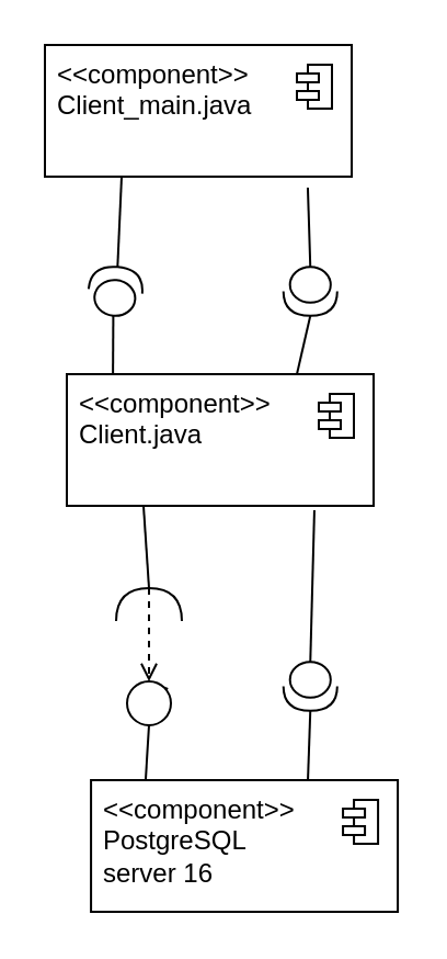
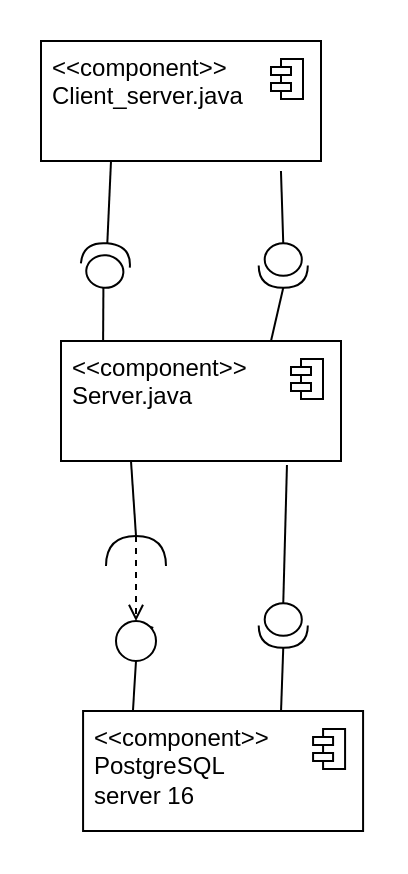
  <mxCell id="0" />
  <mxCell id="1" parent="0" />
  <mxCell id="2" value="" style="fontStyle=1;align=center;verticalAlign=top;childLayout=stackLayout;horizontal=1;horizontalStack=0;resizeParent=1;resizeParentMax=0;resizeLast=0;marginBottom=0;" vertex="1" parent="1"><mxGeometry x="20" y="20" width="140" height="60" as="geometry" /></mxCell>
- <mxCell id="3" value="&amp;lt;&amp;lt;component&amp;gt;&amp;gt;&lt;br&gt;Client_main.java" style="html=1;align=left;spacingLeft=4;verticalAlign=top;strokeColor=none;fillColor=none;" vertex="1" parent="2"><mxGeometry width="140" height="60" as="geometry" /></mxCell>
+ <mxCell id="3" value="&amp;lt;&amp;lt;component&amp;gt;&amp;gt;&lt;br&gt;Client_server.java" style="html=1;align=left;spacingLeft=4;verticalAlign=top;strokeColor=none;fillColor=none;" vertex="1" parent="2"><mxGeometry width="140" height="60" as="geometry" /></mxCell>
  <mxCell id="4" value="" style="shape=module;jettyWidth=10;jettyHeight=4;" vertex="1" parent="3"><mxGeometry x="1" width="16" height="20" relative="1" as="geometry"><mxPoint x="-25" y="9" as="offset" /></mxGeometry></mxCell>
  <mxCell id="5" value="" style="shape=providedRequiredInterface;html=1;verticalLabelPosition=bottom;rotation=-85;" vertex="1" parent="1"><mxGeometry x="41.04" y="120" width="22.27" height="24.56" as="geometry" /></mxCell>
  <mxCell id="6" value="" style="shape=requiredInterface;html=1;verticalLabelPosition=bottom;rotation=-90;" vertex="1" parent="1"><mxGeometry x="60" y="260" width="15" height="30" as="geometry" /></mxCell>
  <mxCell id="7" value="" style="endArrow=none;html=1;entryX=0.25;entryY=1;entryDx=0;entryDy=0;exitX=1;exitY=0.5;exitDx=0;exitDy=0;exitPerimeter=0;" edge="1" parent="1" source="5" target="3"><mxGeometry width="50" height="50" relative="1" as="geometry"><mxPoint x="70" y="130" as="sourcePoint" /><mxPoint x="120" y="80" as="targetPoint" /></mxGeometry></mxCell>
  <mxCell id="8" value="" style="endArrow=none;html=1;exitX=0;exitY=0.5;exitDx=0;exitDy=0;exitPerimeter=0;" edge="1" parent="1" source="5"><mxGeometry width="50" height="50" relative="1" as="geometry"><mxPoint x="70" y="130" as="sourcePoint" /><mxPoint x="51" y="180" as="targetPoint" /></mxGeometry></mxCell>
  <mxCell id="9" value="" style="fontStyle=1;align=center;verticalAlign=top;childLayout=stackLayout;horizontal=1;horizontalStack=0;resizeParent=1;resizeParentMax=0;resizeLast=0;marginBottom=0;" vertex="1" parent="1"><mxGeometry x="41.04" y="355" width="140" height="60" as="geometry" /></mxCell>
  <mxCell id="10" value="&amp;lt;&amp;lt;component&amp;gt;&amp;gt;&lt;br&gt;PostgreSQL&lt;br&gt;server 16" style="html=1;align=left;spacingLeft=4;verticalAlign=top;strokeColor=none;fillColor=none;" vertex="1" parent="9"><mxGeometry width="140" height="60" as="geometry" /></mxCell>
  <mxCell id="11" value="" style="shape=module;jettyWidth=10;jettyHeight=4;" vertex="1" parent="10"><mxGeometry x="1" width="16" height="20" relative="1" as="geometry"><mxPoint x="-25" y="9" as="offset" /></mxGeometry></mxCell>
  <mxCell id="12" value="" style="fontStyle=1;align=center;verticalAlign=top;childLayout=stackLayout;horizontal=1;horizontalStack=0;resizeParent=1;resizeParentMax=0;resizeLast=0;marginBottom=0;" vertex="1" parent="1"><mxGeometry x="30" y="170" width="140" height="60" as="geometry" /></mxCell>
- <mxCell id="13" value="&amp;lt;&amp;lt;component&amp;gt;&amp;gt;&lt;br&gt;Client.java" style="html=1;align=left;spacingLeft=4;verticalAlign=top;strokeColor=none;fillColor=none;" vertex="1" parent="12"><mxGeometry width="140" height="60" as="geometry" /></mxCell>
+ <mxCell id="13" value="&amp;lt;&amp;lt;component&amp;gt;&amp;gt;&lt;br&gt;Server.java" style="html=1;align=left;spacingLeft=4;verticalAlign=top;strokeColor=none;fillColor=none;" vertex="1" parent="12"><mxGeometry width="140" height="60" as="geometry" /></mxCell>
  <mxCell id="14" value="" style="shape=module;jettyWidth=10;jettyHeight=4;" vertex="1" parent="13"><mxGeometry x="1" width="16" height="20" relative="1" as="geometry"><mxPoint x="-25" y="9" as="offset" /></mxGeometry></mxCell>
  <mxCell id="15" value="" style="endArrow=none;html=1;exitX=0.25;exitY=1;exitDx=0;exitDy=0;entryX=1;entryY=0.5;entryDx=0;entryDy=0;entryPerimeter=0;" edge="1" parent="1" source="13" target="6"><mxGeometry width="50" height="50" relative="1" as="geometry"><mxPoint x="70" y="130" as="sourcePoint" /><mxPoint x="120" y="80" as="targetPoint" /></mxGeometry></mxCell>
  <mxCell id="16" value="" style="endArrow=open;dashed=1;html=1;exitX=1;exitY=0.5;exitDx=0;exitDy=0;exitPerimeter=0;endFill=0;" edge="1" parent="1" source="17"><mxGeometry width="50" height="50" relative="1" as="geometry"><mxPoint x="300" y="170" as="sourcePoint" /><mxPoint x="68" y="310" as="targetPoint" /></mxGeometry></mxCell>
  <mxCell id="17" value="" style="ellipse;fillColor=#ffffff;strokeColor=#000000;" vertex="1" parent="1"><mxGeometry x="57.5" y="310" width="20" height="20" as="geometry" /></mxCell>
  <mxCell id="18" value="" style="endArrow=open;dashed=1;html=1;exitX=1;exitY=0.5;exitDx=0;exitDy=0;exitPerimeter=0;endFill=0;" edge="1" parent="1" source="6" target="17"><mxGeometry width="50" height="50" relative="1" as="geometry"><mxPoint x="67.5" y="267.5" as="sourcePoint" /><mxPoint x="68" y="310" as="targetPoint" /></mxGeometry></mxCell>
  <mxCell id="19" value="" style="endArrow=none;html=1;exitX=0.5;exitY=1;exitDx=0;exitDy=0;entryX=0.178;entryY=0;entryDx=0;entryDy=0;entryPerimeter=0;" edge="1" parent="1" source="17" target="10"><mxGeometry width="50" height="50" relative="1" as="geometry"><mxPoint x="300" y="170" as="sourcePoint" /><mxPoint x="350" y="120" as="targetPoint" /></mxGeometry></mxCell>
  <mxCell id="20" value="" style="shape=providedRequiredInterface;html=1;verticalLabelPosition=bottom;rotation=90;" vertex="1" parent="1"><mxGeometry x="130" y="300" width="22.27" height="24.56" as="geometry" /></mxCell>
  <mxCell id="21" value="" style="endArrow=none;html=1;entryX=0.707;entryY=0;entryDx=0;entryDy=0;exitX=1;exitY=0.5;exitDx=0;exitDy=0;exitPerimeter=0;entryPerimeter=0;" edge="1" parent="1" source="20" target="10"><mxGeometry width="50" height="50" relative="1" as="geometry"><mxPoint x="146" y="330" as="sourcePoint" /><mxPoint x="75.96" y="365" as="targetPoint" /></mxGeometry></mxCell>
  <mxCell id="22" value="" style="endArrow=none;html=1;exitX=0;exitY=0.5;exitDx=0;exitDy=0;exitPerimeter=0;entryX=0.807;entryY=1.033;entryDx=0;entryDy=0;entryPerimeter=0;" edge="1" parent="1" source="20" target="13"><mxGeometry width="50" height="50" relative="1" as="geometry"><mxPoint x="300" y="170" as="sourcePoint" /><mxPoint x="350" y="120" as="targetPoint" /></mxGeometry></mxCell>
  <mxCell id="23" value="" style="shape=providedRequiredInterface;html=1;verticalLabelPosition=bottom;rotation=90;" vertex="1" parent="1"><mxGeometry x="130" y="120" width="22.27" height="24.56" as="geometry" /></mxCell>
  <mxCell id="24" value="" style="endArrow=none;html=1;exitX=0;exitY=0.5;exitDx=0;exitDy=0;exitPerimeter=0;entryX=0.857;entryY=1.083;entryDx=0;entryDy=0;entryPerimeter=0;" edge="1" parent="1" source="23" target="3"><mxGeometry width="50" height="50" relative="1" as="geometry"><mxPoint x="300" y="170" as="sourcePoint" /><mxPoint x="350" y="120" as="targetPoint" /></mxGeometry></mxCell>
  <mxCell id="25" value="" style="endArrow=none;html=1;exitX=0.75;exitY=0;exitDx=0;exitDy=0;entryX=1;entryY=0.5;entryDx=0;entryDy=0;entryPerimeter=0;" edge="1" parent="1" source="13" target="23"><mxGeometry width="50" height="50" relative="1" as="geometry"><mxPoint x="300" y="170" as="sourcePoint" /><mxPoint x="350" y="120" as="targetPoint" /></mxGeometry></mxCell>
